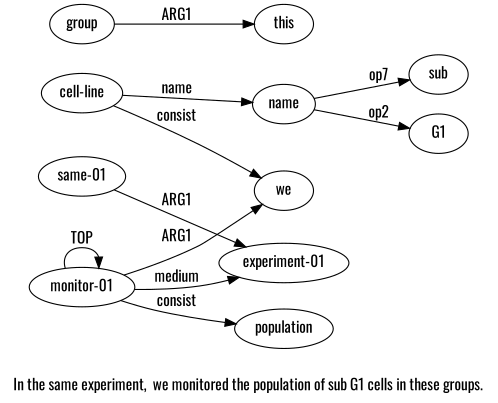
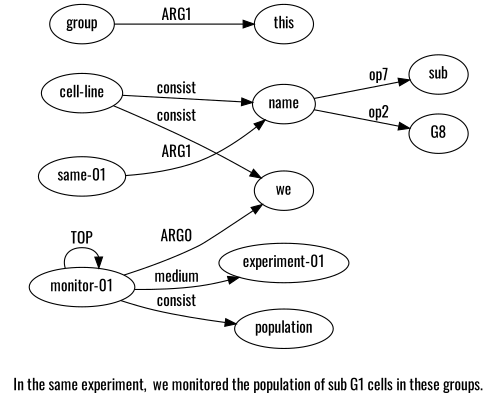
  digraph {
    fontname=Oswald
    label="In the same experiment,  we monitored the population of sub G1 cells in these groups."
    rankdir=LR
    node [color=black fontname=Oswald gold_ind=-1 test_ind=-1]
    edge [color=black fontname=Oswald gold_label=ARG1 test_label=ARG1]
    n1 [gold_label=sub label=sub test_label=sub]
-   n2 [gold_label=G1 label=G1 test_label=G1]
+   n2 [gold_label=G1 label=G8 test_label=G1]
    n3 [gold_ind=1 gold_label=we label=we test_ind=1 test_label=we]
    n4 [gold_ind=0 gold_label="monitor-01" label="monitor-01" test_ind=0 test_label="monitor-01"]
    n5 [gold_ind=2 gold_label=population label=population test_ind=2 test_label=population]
    n6 [gold_ind=7 gold_label="experiment-01" label="experiment-01" test_ind=7 test_label="experiment-01"]
    n7 [gold_ind=5 gold_label=group label=group test_ind=5 test_label=group]
    n8 [gold_ind=6 gold_label=this label=this test_ind=6 test_label=this]
    n9 [gold_ind=3 gold_label="cell-line" label="cell-line" test_ind=3 test_label="cell-line"]
    n10 [gold_ind=4 gold_label=name label=name test_ind=4 test_label=name]
    n11 [gold_ind=8 gold_label="same-01" label="same-01" test_ind=8 test_label="same-01"]
-   n4 -> n3 [gold_label=ARG0 label=ARG1 test_label=ARG0]
+   n4 -> n3 [gold_label=ARG0 label=ARG0 test_label=ARG0]
    n4 -> n4 [gold_label=TOP label=TOP test_label=TOP]
    n4 -> n5 [label=consist]
    n4 -> n6 [gold_label=medium label=medium test_label=medium]
    n7 -> n8 [gold_label=mod label=ARG1 test_label=mod]
    n9 -> n3 [gold_label=consist label=consist test_label=consist]
-   n9 -> n10 [gold_label=name label=name test_label=name]
+   n9 -> n10 [gold_label=name label=consist test_label=name]
    n10 -> n1 [gold_label=op1 label=op7 test_label=op1]
    n10 -> n2 [gold_label=op2 label=op2 test_label=op2]
-   n11 -> n6 [label=ARG1]
+   n11 -> n10 [label=ARG1]
  }
